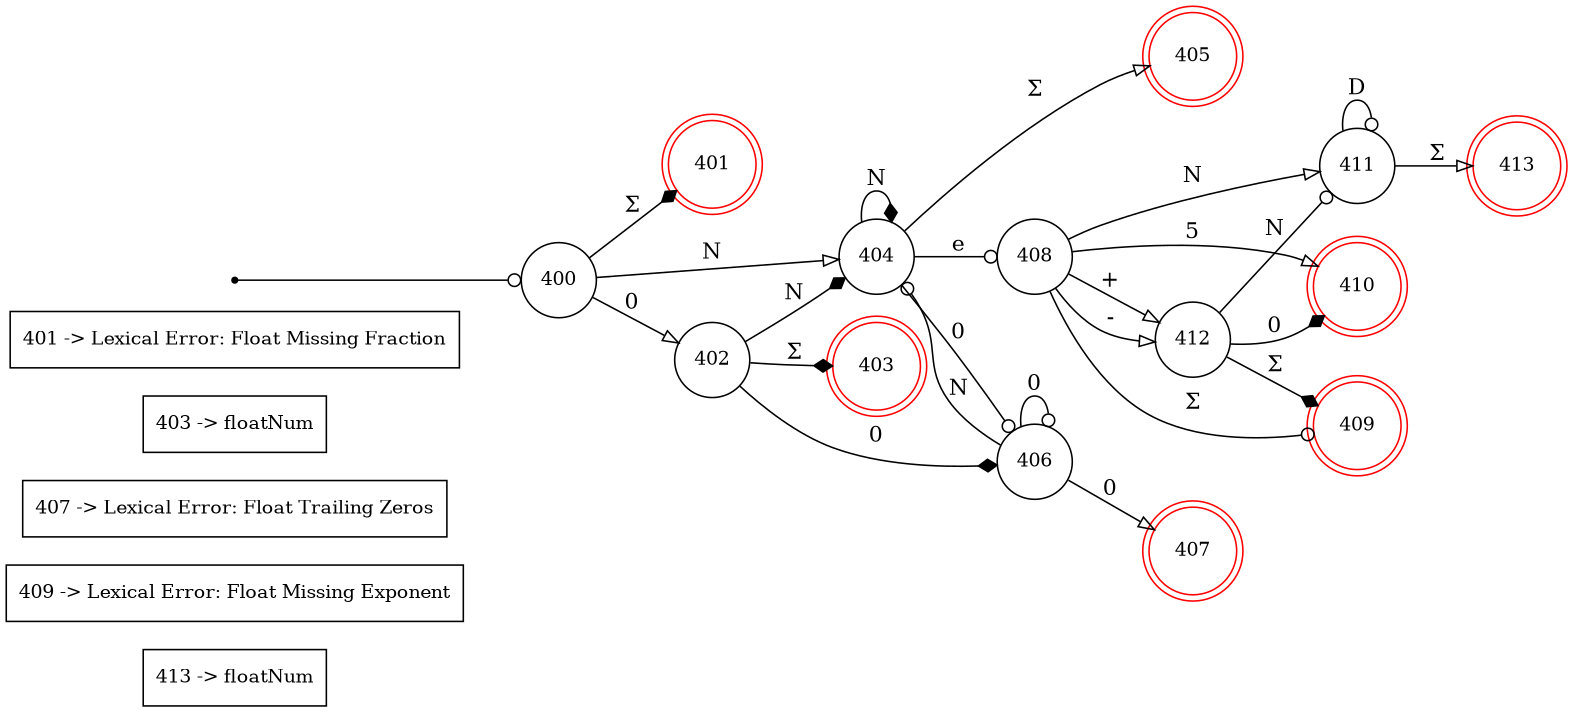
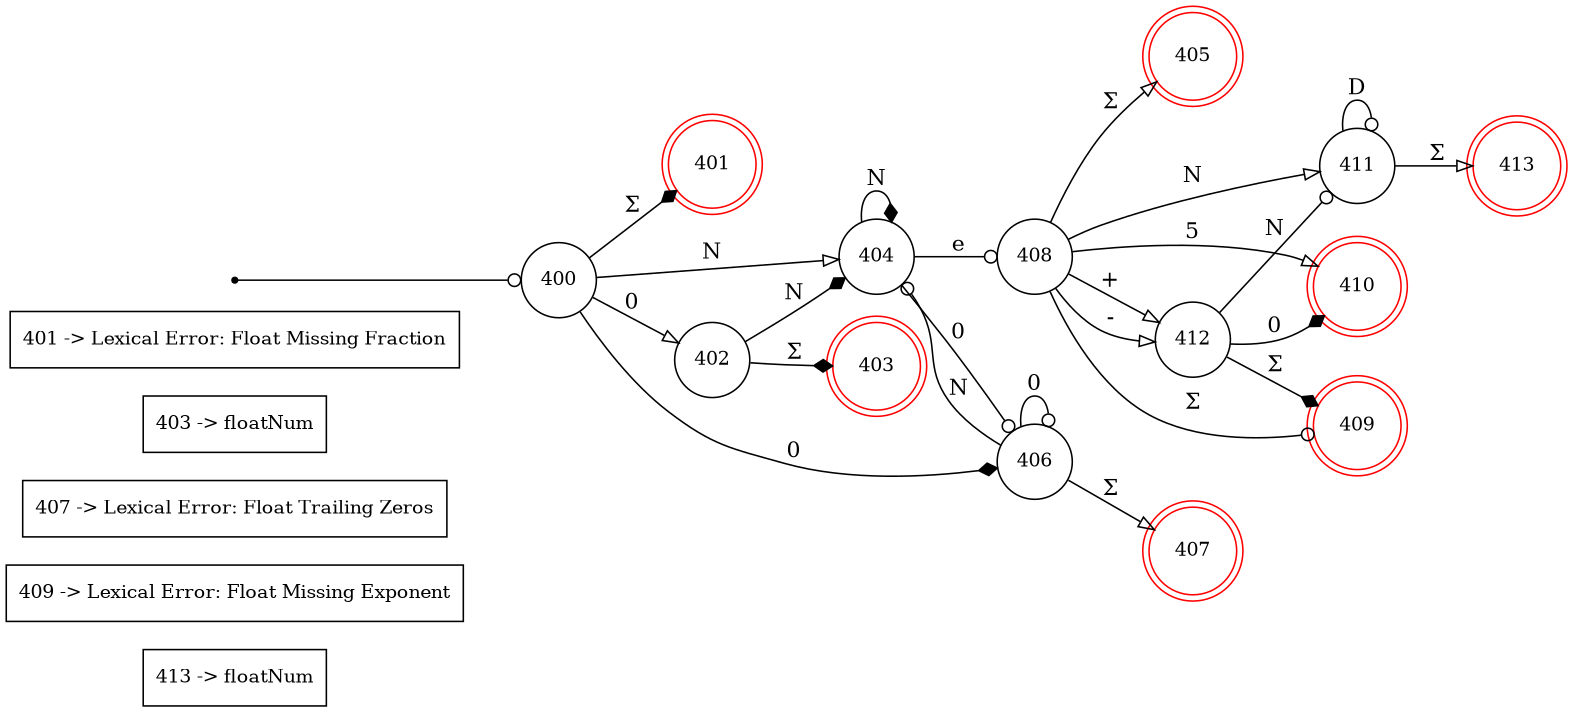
  digraph {
    rankdir=LR
    node [fontsize=12 shape=circle color=black]
    edge [arrowhead=onormal]
    n1 [label="413 -> floatNum" shape=rectangle color=""]
    n2 [label="409 -> Lexical Error: Float Missing Exponent" shape=rectangle color=""]
    n3 [label="407 -> Lexical Error: Float Trailing Zeros" shape=rectangle color=""]
    n4 [label="403 -> floatNum" shape=rectangle color=""]
    n5 [label="401 -> Lexical Error: Float Missing Fraction" shape=rectangle color=""]
    n6 [label=400]
    n7 [color=red label=401 shape=doublecircle]
    n8 [label=402]
    n9 [label=404]
    n10 [color=red label=403 shape=doublecircle]
    n11 [label=406]
    n12 [color=red label=405 shape=doublecircle]
    n13 [label=408]
    n14 [color=red label=407 shape=doublecircle]
    n15 [color=red label=409 shape=doublecircle]
    n16 [color=red label=410 shape=doublecircle]
    n17 [label=411]
    n18 [label=412]
    n19 [color=red label=413 shape=doublecircle]
    n20 [label=413 shape=point]
    n6 -> n7 [arrowhead=diamond label="Σ"]
    n6 -> n8 [label=0]
    n6 -> n9 [label=N]
    n8 -> n9 [arrowhead=diamond label=N]
    n8 -> n10 [arrowhead=diamond label="Σ"]
-   n8 -> n11 [arrowhead=diamond label=0]
+   n6 -> n11 [arrowhead=diamond label=0]
    n9 -> n9 [arrowhead=diamond label=N]
    n9 -> n11 [arrowhead=odot label=0]
-   n9 -> n12 [label="Σ"]
+   n13 -> n12 [label="Σ"]
    n9 -> n13 [arrowhead=odot label=e]
    n11 -> n9 [arrowhead=odot label=N]
    n11 -> n11 [arrowhead=odot label=0]
-   n11 -> n14 [label=0]
+   n11 -> n14 [label="Σ"]
    n13 -> n15 [arrowhead=odot label="Σ"]
    n13 -> n16 [label=5]
    n13 -> n17 [label=N]
    n13 -> n18 [label="+"]
    n13 -> n18 [label="-"]
    n17 -> n17 [arrowhead=odot label=D]
    n17 -> n19 [label="Σ"]
    n18 -> n15 [arrowhead=diamond label="Σ"]
    n18 -> n16 [arrowhead=diamond label=0]
    n18 -> n17 [arrowhead=odot label=N]
    n20 -> n6 [arrowhead=odot]
  }
